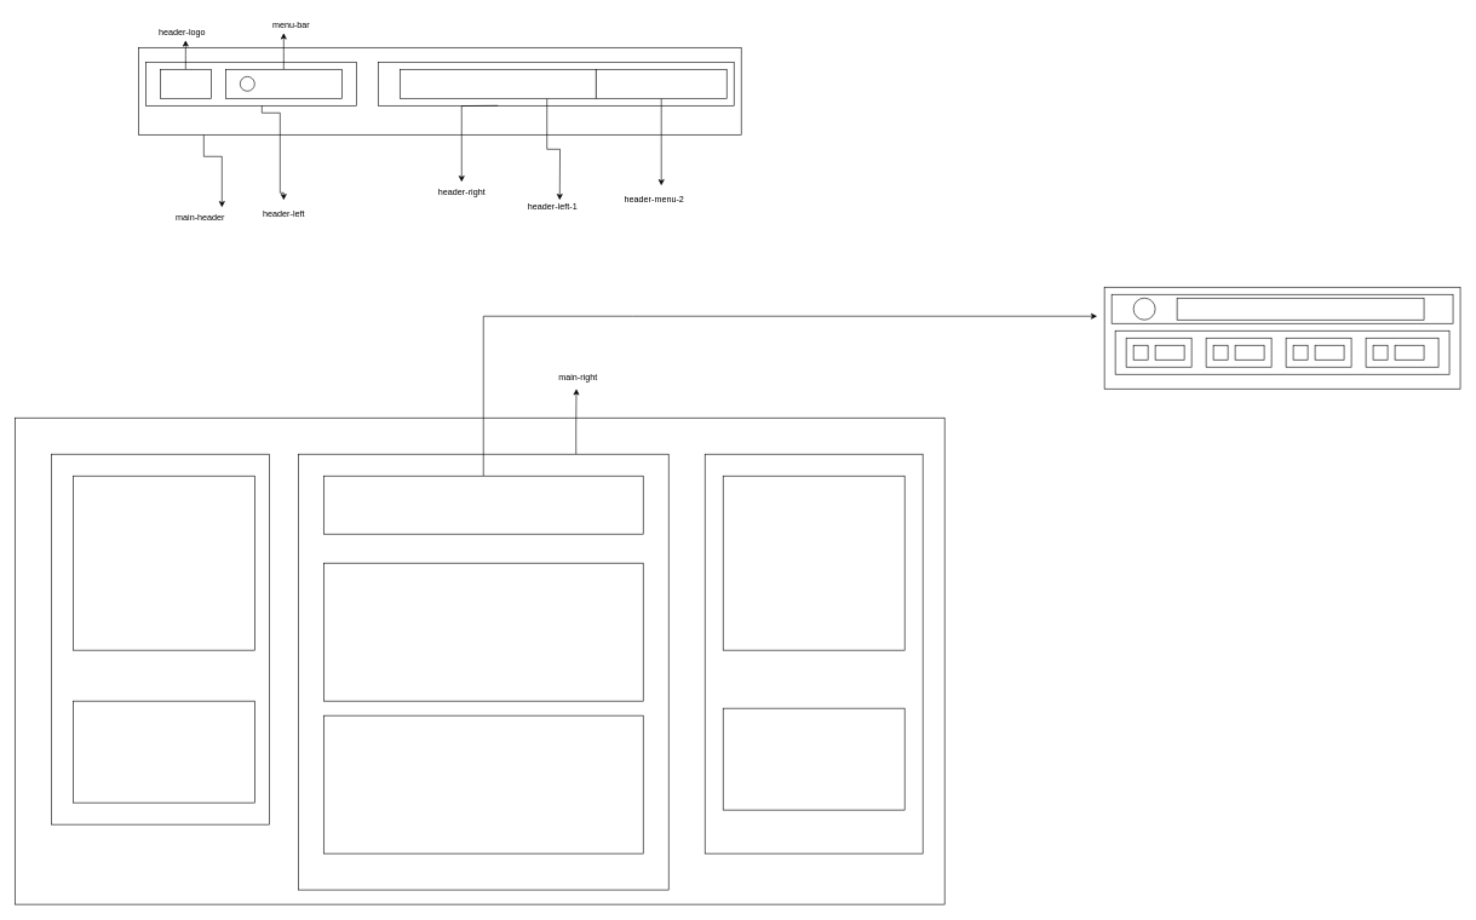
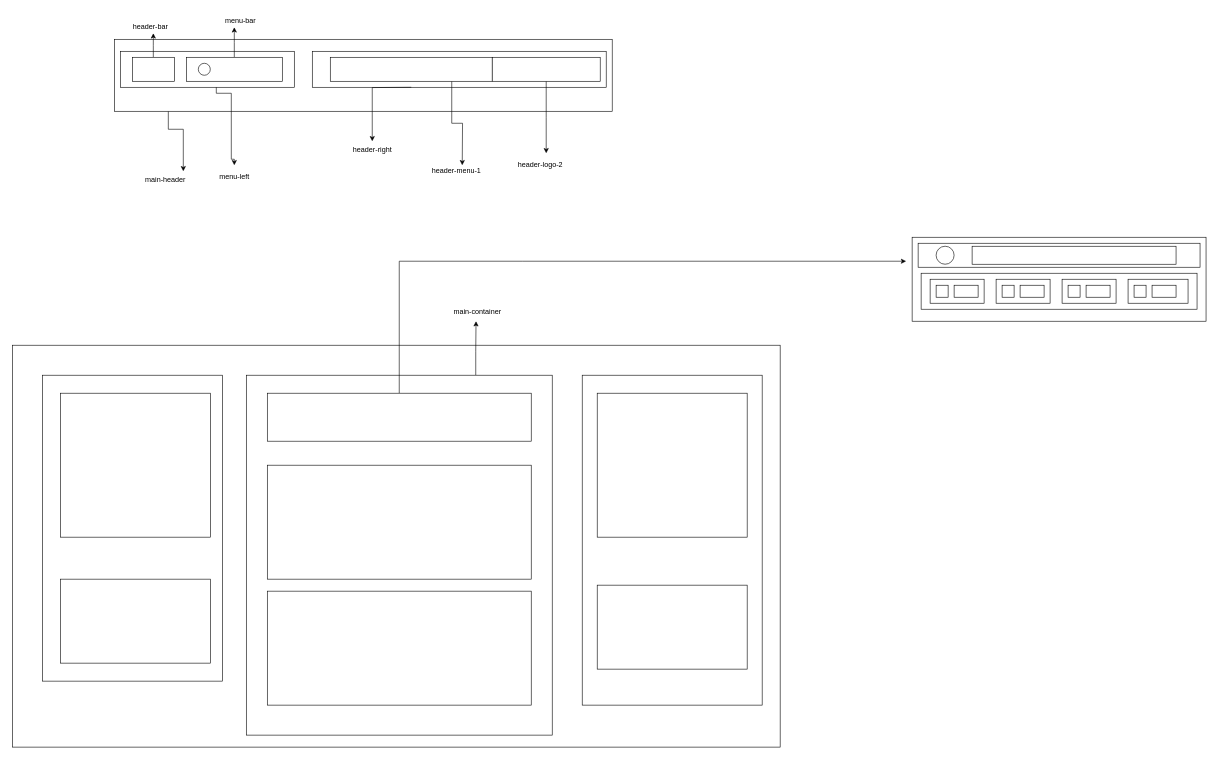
  <mxCell id="0" />
  <mxCell id="1" parent="0" />
  <mxCell id="2" value="" style="rounded=0;whiteSpace=wrap;html=1;" parent="1" vertex="1"><mxGeometry x="1520" y="395" width="490" height="140" as="geometry" /></mxCell>
  <mxCell id="3" value="" style="rounded=0;whiteSpace=wrap;html=1;" parent="1" vertex="1"><mxGeometry x="1535" y="455" width="460" height="60" as="geometry" /></mxCell>
  <mxCell id="4" style="edgeStyle=orthogonalEdgeStyle;rounded=0;orthogonalLoop=1;jettySize=auto;html=1;" parent="1" source="5" target="18" edge="1"><mxGeometry relative="1" as="geometry"><mxPoint x="260" y="285" as="targetPoint" /><Array as="points"><mxPoint x="280" y="215" /><mxPoint x="305" y="215" /></Array></mxGeometry></mxCell>
  <mxCell id="5" value="" style="rounded=0;whiteSpace=wrap;html=1;" parent="1" vertex="1"><mxGeometry x="190" y="65" width="830" height="120" as="geometry" /></mxCell>
  <mxCell id="6" value="" style="rounded=0;whiteSpace=wrap;html=1;" parent="1" vertex="1"><mxGeometry x="200" y="85" width="290" height="60" as="geometry" /></mxCell>
  <mxCell id="7" style="edgeStyle=orthogonalEdgeStyle;rounded=0;orthogonalLoop=1;jettySize=auto;html=1;exitX=0.5;exitY=0;exitDx=0;exitDy=0;" parent="1" source="8" edge="1"><mxGeometry relative="1" as="geometry"><mxPoint x="255" y="55" as="targetPoint" /></mxGeometry></mxCell>
  <mxCell id="8" value="" style="rounded=0;whiteSpace=wrap;html=1;" parent="1" vertex="1"><mxGeometry x="220" y="95" width="70" height="40" as="geometry" /></mxCell>
  <mxCell id="9" style="edgeStyle=orthogonalEdgeStyle;rounded=0;orthogonalLoop=1;jettySize=auto;html=1;exitX=0.5;exitY=0;exitDx=0;exitDy=0;" parent="1" source="10" edge="1"><mxGeometry relative="1" as="geometry"><mxPoint x="390" y="45" as="targetPoint" /></mxGeometry></mxCell>
  <mxCell id="10" value="" style="rounded=0;whiteSpace=wrap;html=1;" parent="1" vertex="1"><mxGeometry x="310" y="95" width="160" height="40" as="geometry" /></mxCell>
  <mxCell id="11" value="" style="ellipse;whiteSpace=wrap;html=1;aspect=fixed;" parent="1" vertex="1"><mxGeometry x="330" y="105" width="20" height="20" as="geometry" /></mxCell>
  <mxCell id="12" value="" style="rounded=0;whiteSpace=wrap;html=1;" parent="1" vertex="1"><mxGeometry x="520" y="85" width="490" height="60" as="geometry" /></mxCell>
  <mxCell id="13" style="edgeStyle=orthogonalEdgeStyle;rounded=0;orthogonalLoop=1;jettySize=auto;html=1;" parent="1" target="23" edge="1"><mxGeometry relative="1" as="geometry"><mxPoint x="685" y="145" as="sourcePoint" /></mxGeometry></mxCell>
  <mxCell id="14" style="edgeStyle=orthogonalEdgeStyle;rounded=0;orthogonalLoop=1;jettySize=auto;html=1;exitX=0.75;exitY=1;exitDx=0;exitDy=0;" parent="1" source="15" edge="1"><mxGeometry relative="1" as="geometry"><mxPoint x="770" y="275" as="targetPoint" /></mxGeometry></mxCell>
  <mxCell id="15" value="" style="rounded=0;whiteSpace=wrap;html=1;" parent="1" vertex="1"><mxGeometry x="550" y="95" width="270" height="40" as="geometry" /></mxCell>
  <mxCell id="16" style="edgeStyle=orthogonalEdgeStyle;rounded=0;orthogonalLoop=1;jettySize=auto;html=1;exitX=0.5;exitY=1;exitDx=0;exitDy=0;" parent="1" source="17" edge="1"><mxGeometry relative="1" as="geometry"><mxPoint x="910" y="255" as="targetPoint" /></mxGeometry></mxCell>
  <mxCell id="17" value="" style="rounded=0;whiteSpace=wrap;html=1;" parent="1" vertex="1"><mxGeometry x="820" y="95" width="180" height="40" as="geometry" /></mxCell>
  <mxCell id="18" value="main-header" style="text;html=1;align=center;verticalAlign=middle;resizable=0;points=[];autosize=1;strokeColor=none;fillColor=none;" parent="1" vertex="1"><mxGeometry x="230" y="285" width="90" height="30" as="geometry" /></mxCell>
  <mxCell id="19" style="edgeStyle=orthogonalEdgeStyle;rounded=0;orthogonalLoop=1;jettySize=auto;html=1;" parent="1" edge="1"><mxGeometry relative="1" as="geometry"><mxPoint x="390" y="275" as="targetPoint" /><mxPoint x="360" y="145" as="sourcePoint" /><Array as="points"><mxPoint x="360" y="155" /><mxPoint x="385" y="155" /><mxPoint x="385" y="265" /><mxPoint x="390" y="265" /></Array></mxGeometry></mxCell>
- <mxCell id="20" value="header-left" style="text;html=1;align=center;verticalAlign=middle;resizable=0;points=[];autosize=1;strokeColor=none;fillColor=none;" parent="1" vertex="1"><mxGeometry x="350" y="280" width="80" height="30" as="geometry" /></mxCell>
- <mxCell id="21" value="header-logo" style="text;html=1;align=center;verticalAlign=middle;resizable=0;points=[];autosize=1;strokeColor=none;fillColor=none;" parent="1" vertex="1"><mxGeometry x="205" y="30" width="90" height="30" as="geometry" /></mxCell>
+ <mxCell id="20" value="menu-left" style="text;html=1;align=center;verticalAlign=middle;resizable=0;points=[];autosize=1;strokeColor=none;fillColor=none;" parent="1" vertex="1"><mxGeometry x="350" y="280" width="80" height="30" as="geometry" /></mxCell>
+ <mxCell id="21" value="header-bar" style="text;html=1;align=center;verticalAlign=middle;resizable=0;points=[];autosize=1;strokeColor=none;fillColor=none;" parent="1" vertex="1"><mxGeometry x="205" y="30" width="90" height="30" as="geometry" /></mxCell>
  <mxCell id="22" value="menu-bar" style="text;html=1;align=center;verticalAlign=middle;resizable=0;points=[];autosize=1;strokeColor=none;fillColor=none;" parent="1" vertex="1"><mxGeometry x="360" y="20" width="80" height="30" as="geometry" /></mxCell>
- <mxCell id="23" value="header-right&lt;br&gt;" style="text;html=1;align=center;verticalAlign=middle;resizable=0;points=[];autosize=1;strokeColor=none;fillColor=none;" parent="1" vertex="1"><mxGeometry x="590" y="250" width="90" height="30" as="geometry" /></mxCell>
- <mxCell id="24" value="header-left-1&lt;br&gt;" style="text;html=1;align=center;verticalAlign=middle;resizable=0;points=[];autosize=1;strokeColor=none;fillColor=none;" parent="1" vertex="1"><mxGeometry x="705" y="270" width="110" height="30" as="geometry" /></mxCell>
- <mxCell id="25" value="header-menu-2" style="text;html=1;align=center;verticalAlign=middle;resizable=0;points=[];autosize=1;strokeColor=none;fillColor=none;" parent="1" vertex="1"><mxGeometry x="845" y="260" width="110" height="30" as="geometry" /></mxCell>
+ <mxCell id="23" value="header-right&lt;br&gt;" style="text;html=1;align=center;verticalAlign=middle;resizable=0;points=[];autosize=1;strokeColor=none;fillColor=none;" parent="1" vertex="1"><mxGeometry x="575" y="235" width="90" height="30" as="geometry" /></mxCell>
+ <mxCell id="24" value="header-menu-1&lt;br&gt;" style="text;html=1;align=center;verticalAlign=middle;resizable=0;points=[];autosize=1;strokeColor=none;fillColor=none;" parent="1" vertex="1"><mxGeometry x="705" y="270" width="110" height="30" as="geometry" /></mxCell>
+ <mxCell id="25" value="header-logo-2" style="text;html=1;align=center;verticalAlign=middle;resizable=0;points=[];autosize=1;strokeColor=none;fillColor=none;" parent="1" vertex="1"><mxGeometry x="845" y="260" width="110" height="30" as="geometry" /></mxCell>
  <mxCell id="26" value="" style="rounded=0;whiteSpace=wrap;html=1;" parent="1" vertex="1"><mxGeometry x="20" y="575" width="1280" height="670" as="geometry" /></mxCell>
  <mxCell id="27" value="" style="rounded=0;whiteSpace=wrap;html=1;" parent="1" vertex="1"><mxGeometry x="70" y="625" width="300" height="510" as="geometry" /></mxCell>
  <mxCell id="28" style="edgeStyle=orthogonalEdgeStyle;rounded=0;orthogonalLoop=1;jettySize=auto;html=1;exitX=0.75;exitY=0;exitDx=0;exitDy=0;" edge="1" parent="1" source="29"><mxGeometry relative="1" as="geometry"><mxPoint x="793" y="535" as="targetPoint" /><Array as="points"><mxPoint x="793" y="585" /><mxPoint x="793" y="585" /></Array></mxGeometry></mxCell>
  <mxCell id="29" value="" style="rounded=0;whiteSpace=wrap;html=1;" parent="1" vertex="1"><mxGeometry x="410" y="625" width="510" height="600" as="geometry" /></mxCell>
  <mxCell id="30" value="" style="rounded=0;whiteSpace=wrap;html=1;" parent="1" vertex="1"><mxGeometry x="970" y="625" width="300" height="550" as="geometry" /></mxCell>
  <mxCell id="31" value="" style="rounded=0;whiteSpace=wrap;html=1;" parent="1" vertex="1"><mxGeometry x="995" y="655" width="250" height="240" as="geometry" /></mxCell>
  <mxCell id="32" value="" style="rounded=0;whiteSpace=wrap;html=1;" parent="1" vertex="1"><mxGeometry x="100" y="965" width="250" height="140" as="geometry" /></mxCell>
  <mxCell id="33" style="edgeStyle=orthogonalEdgeStyle;rounded=0;orthogonalLoop=1;jettySize=auto;html=1;exitX=0.5;exitY=0;exitDx=0;exitDy=0;" parent="1" source="34" edge="1"><mxGeometry relative="1" as="geometry"><mxPoint x="1510" y="435" as="targetPoint" /><Array as="points"><mxPoint x="665" y="435" /><mxPoint x="870" y="435" /></Array></mxGeometry></mxCell>
  <mxCell id="34" value="" style="rounded=0;whiteSpace=wrap;html=1;" parent="1" vertex="1"><mxGeometry x="445" y="655" width="440" height="80" as="geometry" /></mxCell>
  <mxCell id="35" value="" style="rounded=0;whiteSpace=wrap;html=1;" parent="1" vertex="1"><mxGeometry x="445" y="775" width="440" height="190" as="geometry" /></mxCell>
  <mxCell id="36" value="" style="rounded=0;whiteSpace=wrap;html=1;" parent="1" vertex="1"><mxGeometry x="445" y="985" width="440" height="190" as="geometry" /></mxCell>
  <mxCell id="37" value="" style="rounded=0;whiteSpace=wrap;html=1;" parent="1" vertex="1"><mxGeometry x="100" y="655" width="250" height="240" as="geometry" /></mxCell>
  <mxCell id="38" value="" style="rounded=0;whiteSpace=wrap;html=1;" parent="1" vertex="1"><mxGeometry x="995" y="975" width="250" height="140" as="geometry" /></mxCell>
  <mxCell id="39" value="" style="rounded=0;whiteSpace=wrap;html=1;" parent="1" vertex="1"><mxGeometry x="1530" y="405" width="470" height="40" as="geometry" /></mxCell>
  <mxCell id="40" value="" style="ellipse;whiteSpace=wrap;html=1;aspect=fixed;" parent="1" vertex="1"><mxGeometry x="1560" y="410" width="30" height="30" as="geometry" /></mxCell>
  <mxCell id="41" value="" style="rounded=0;whiteSpace=wrap;html=1;" parent="1" vertex="1"><mxGeometry x="1620" y="410" width="340" height="30" as="geometry" /></mxCell>
  <mxCell id="42" value="" style="rounded=0;whiteSpace=wrap;html=1;" parent="1" vertex="1"><mxGeometry x="1550" y="465" width="90" height="40" as="geometry" /></mxCell>
  <mxCell id="43" value="" style="rounded=0;whiteSpace=wrap;html=1;" parent="1" vertex="1"><mxGeometry x="1660" y="465" width="90" height="40" as="geometry" /></mxCell>
  <mxCell id="44" value="" style="rounded=0;whiteSpace=wrap;html=1;" parent="1" vertex="1"><mxGeometry x="1770" y="465" width="90" height="40" as="geometry" /></mxCell>
  <mxCell id="45" value="" style="rounded=0;whiteSpace=wrap;html=1;" parent="1" vertex="1"><mxGeometry x="1880" y="465" width="100" height="40" as="geometry" /></mxCell>
  <mxCell id="46" value="" style="rounded=0;whiteSpace=wrap;html=1;" parent="1" vertex="1"><mxGeometry x="1560" y="475" width="20" height="20" as="geometry" /></mxCell>
  <mxCell id="47" value="" style="rounded=0;whiteSpace=wrap;html=1;" parent="1" vertex="1"><mxGeometry x="1780" y="475" width="20" height="20" as="geometry" /></mxCell>
  <mxCell id="48" value="" style="rounded=0;whiteSpace=wrap;html=1;" parent="1" vertex="1"><mxGeometry x="1670" y="475" width="20" height="20" as="geometry" /></mxCell>
  <mxCell id="49" value="" style="rounded=0;whiteSpace=wrap;html=1;" parent="1" vertex="1"><mxGeometry x="1890" y="475" width="20" height="20" as="geometry" /></mxCell>
  <mxCell id="50" value="" style="rounded=0;whiteSpace=wrap;html=1;" parent="1" vertex="1"><mxGeometry x="1590" y="475" width="40" height="20" as="geometry" /></mxCell>
  <mxCell id="51" value="" style="rounded=0;whiteSpace=wrap;html=1;" parent="1" vertex="1"><mxGeometry x="1700" y="475" width="40" height="20" as="geometry" /></mxCell>
  <mxCell id="52" value="" style="rounded=0;whiteSpace=wrap;html=1;" parent="1" vertex="1"><mxGeometry x="1810" y="475" width="40" height="20" as="geometry" /></mxCell>
  <mxCell id="53" value="" style="rounded=0;whiteSpace=wrap;html=1;" parent="1" vertex="1"><mxGeometry x="1920" y="475" width="40" height="20" as="geometry" /></mxCell>
- <mxCell id="54" value="main-right" style="text;html=1;align=center;verticalAlign=middle;resizable=0;points=[];autosize=1;strokeColor=none;fillColor=none;" vertex="1" parent="1"><mxGeometry x="745" y="505" width="100" height="30" as="geometry" /></mxCell>
+ <mxCell id="54" value="main-container" style="text;html=1;align=center;verticalAlign=middle;resizable=0;points=[];autosize=1;strokeColor=none;fillColor=none;" vertex="1" parent="1"><mxGeometry x="745" y="505" width="100" height="30" as="geometry" /></mxCell>
